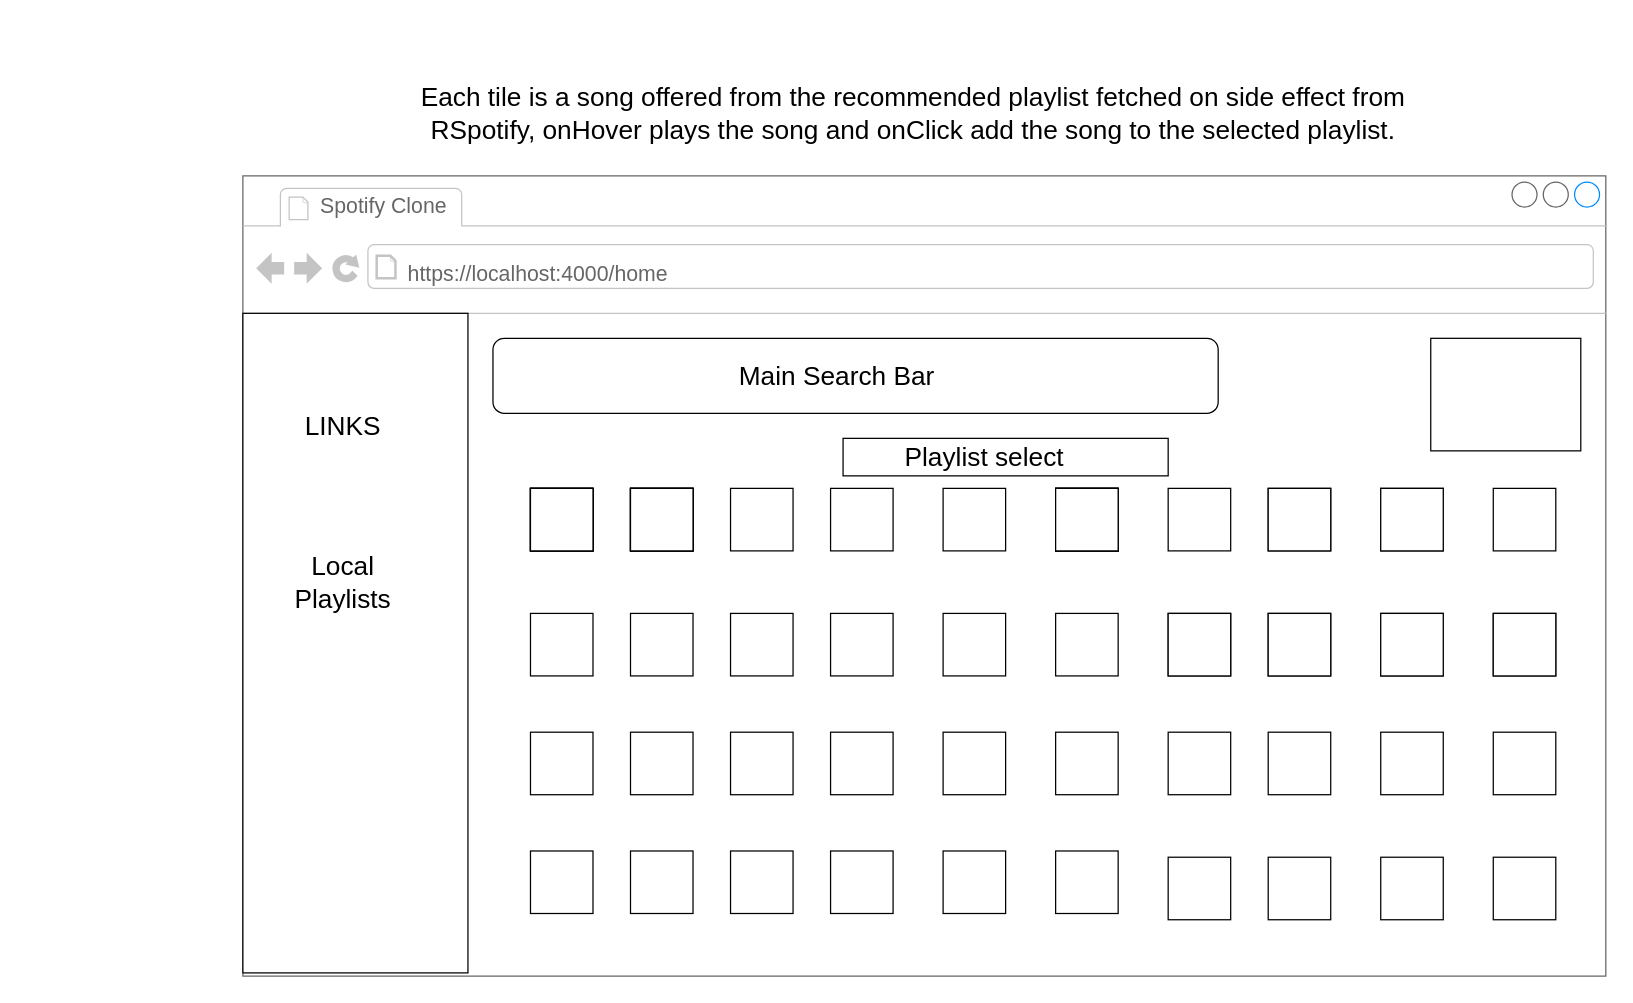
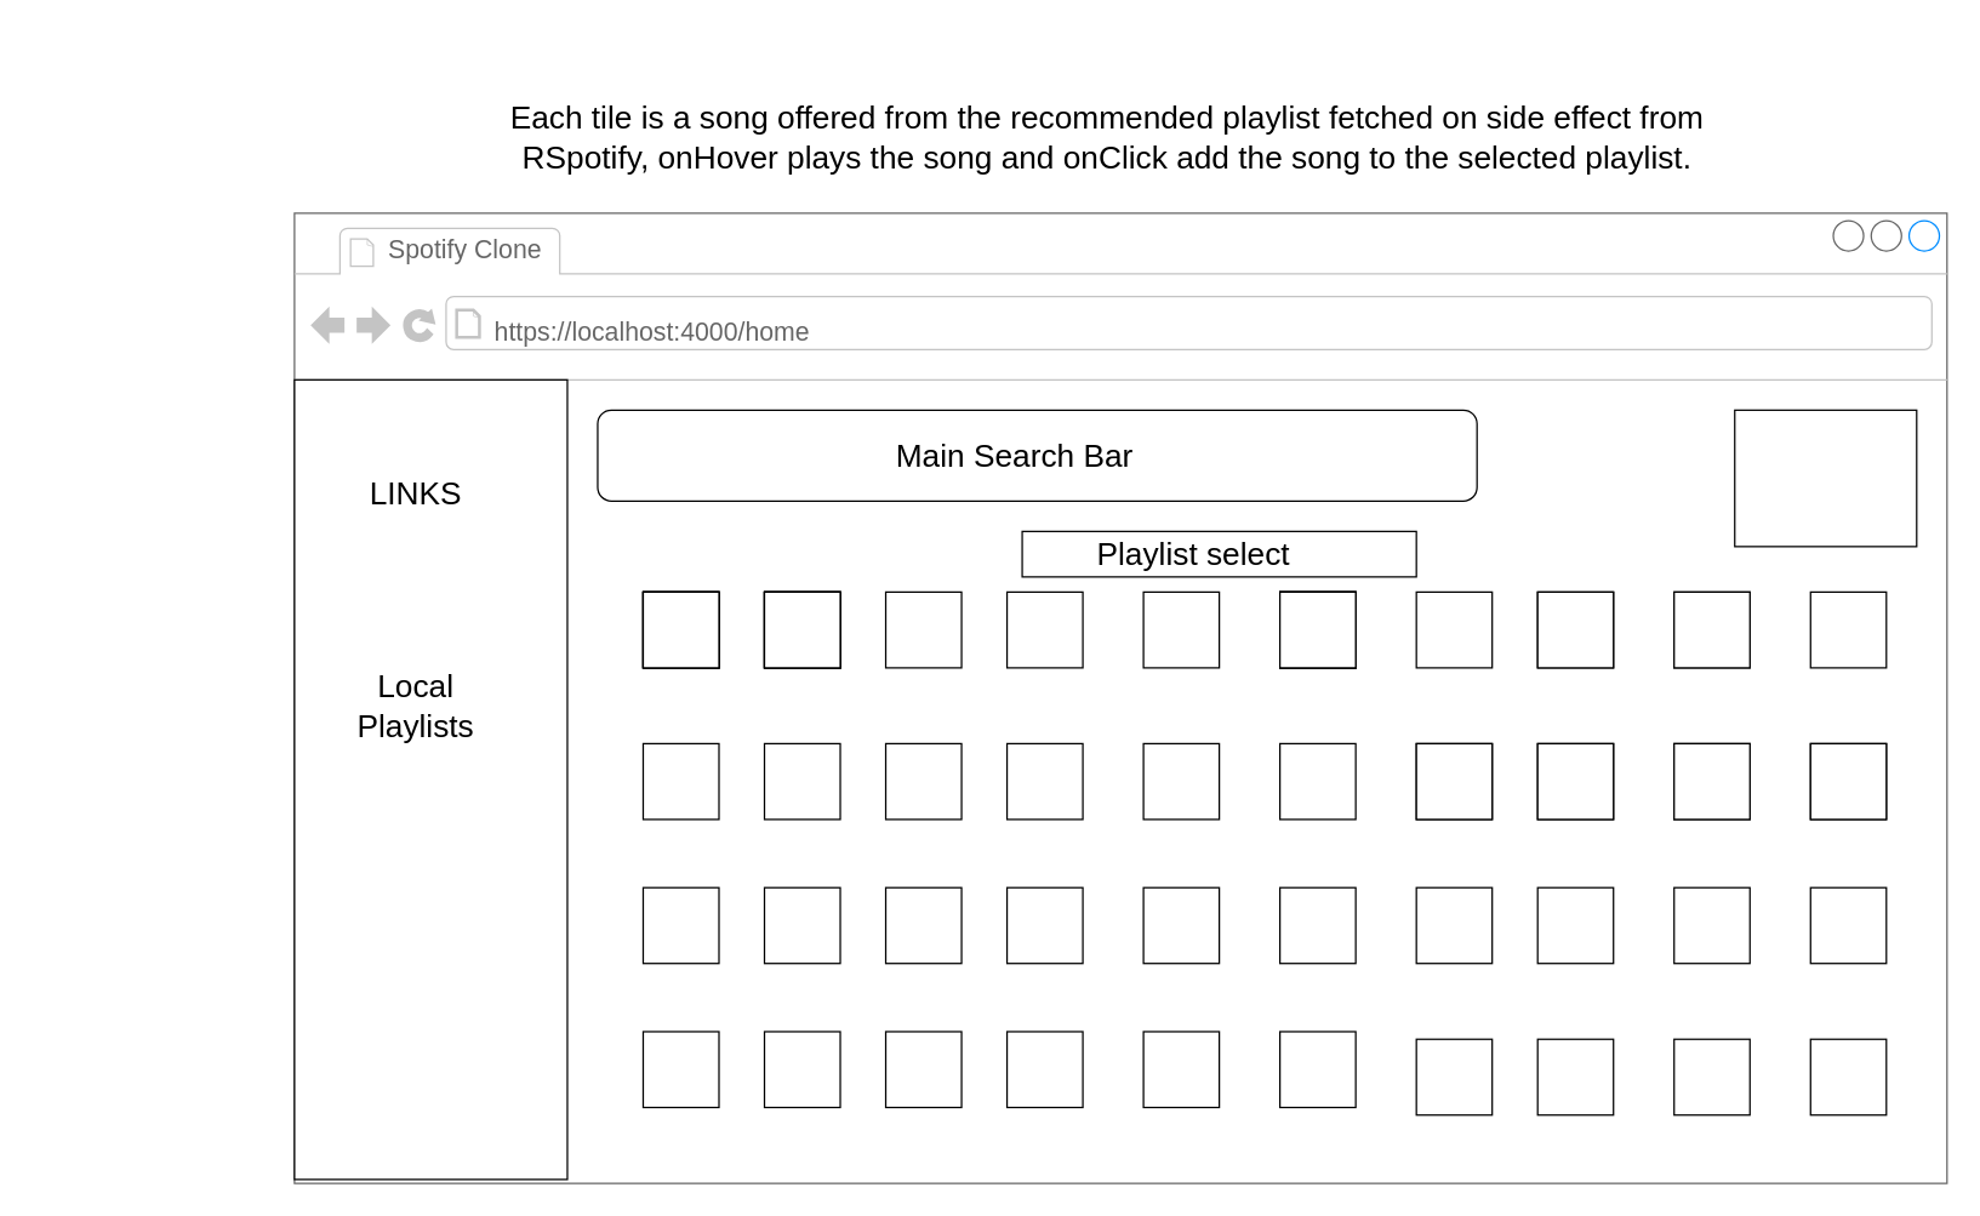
  <mxCell id="0" />
  <mxCell id="1" parent="0" />
  <mxCell id="2" value="" style="strokeWidth=1;shadow=0;dashed=0;align=center;html=1;shape=mxgraph.mockup.containers.browserWindow;rSize=0;strokeColor=#666666;strokeColor2=#008cff;strokeColor3=#c4c4c4;mainText=,;recursiveResize=0;" parent="1" vertex="1"><mxGeometry x="193.75" y="140" width="1090" height="640" as="geometry" /></mxCell>
  <mxCell id="3" value="Spotify Clone" style="strokeWidth=1;shadow=0;dashed=0;align=center;html=1;shape=mxgraph.mockup.containers.anchor;fontSize=17;fontColor=#666666;align=left;" parent="2" vertex="1"><mxGeometry x="60" y="12" width="110" height="26" as="geometry" /></mxCell>
  <mxCell id="4" value="https://localhost:4000/home" style="strokeWidth=1;shadow=0;dashed=0;align=center;html=1;shape=mxgraph.mockup.containers.anchor;rSize=0;fontSize=17;fontColor=#666666;align=left;" parent="2" vertex="1"><mxGeometry x="130" y="60" width="395" height="40" as="geometry" /></mxCell>
  <mxCell id="5" value="" style="rounded=0;whiteSpace=wrap;html=1;rotation=90;" parent="2" vertex="1"><mxGeometry x="-173.75" y="283.75" width="527.5" height="180" as="geometry" /></mxCell>
- <mxCell id="6" value="&lt;font style=&quot;font-size: 21px;&quot;&gt;LINKS&lt;/font&gt;" style="text;html=1;strokeColor=none;fillColor=none;align=center;verticalAlign=middle;whiteSpace=wrap;rounded=0;" parent="2" vertex="1"><mxGeometry x="20" y="145" width="120" height="110" as="geometry" /></mxCell>
+ <mxCell id="6" value="&lt;font style=&quot;font-size: 21px;&quot;&gt;LINKS&lt;/font&gt;" style="text;html=1;strokeColor=none;fillColor=none;align=center;verticalAlign=middle;whiteSpace=wrap;rounded=0;" parent="2" vertex="1"><mxGeometry x="20" y="130" width="120" height="110" as="geometry" /></mxCell>
  <mxCell id="7" value="&lt;font style=&quot;font-size: 21px;&quot;&gt;Local&lt;br&gt;Playlists&lt;br&gt;&lt;/font&gt;" style="text;html=1;strokeColor=none;fillColor=none;align=center;verticalAlign=middle;whiteSpace=wrap;rounded=0;" parent="2" vertex="1"><mxGeometry x="20" y="270" width="120" height="110" as="geometry" /></mxCell>
  <mxCell id="8" value="" style="rounded=1;whiteSpace=wrap;html=1;fontSize=21;" parent="2" vertex="1"><mxGeometry x="200" y="130" width="580" height="60" as="geometry" /></mxCell>
  <mxCell id="9" value="Main Search Bar" style="text;html=1;strokeColor=none;fillColor=none;align=center;verticalAlign=middle;whiteSpace=wrap;rounded=0;fontSize=21;" parent="2" vertex="1"><mxGeometry x="210" y="145" width="530" height="30" as="geometry" /></mxCell>
  <mxCell id="10" value="" style="rounded=0;whiteSpace=wrap;html=1;fontSize=21;" parent="2" vertex="1"><mxGeometry x="950" y="130" width="120" height="90" as="geometry" /></mxCell>
  <mxCell id="11" value="" style="whiteSpace=wrap;html=1;aspect=fixed;fontSize=21;" parent="2" vertex="1"><mxGeometry x="230" y="250" width="50" height="50" as="geometry" /></mxCell>
  <mxCell id="12" value="" style="whiteSpace=wrap;html=1;aspect=fixed;fontSize=21;" parent="2" vertex="1"><mxGeometry x="310" y="250" width="50" height="50" as="geometry" /></mxCell>
  <mxCell id="13" value="" style="whiteSpace=wrap;html=1;aspect=fixed;fontSize=21;" parent="2" vertex="1"><mxGeometry x="390" y="250" width="50" height="50" as="geometry" /></mxCell>
  <mxCell id="14" value="" style="whiteSpace=wrap;html=1;aspect=fixed;fontSize=21;" parent="2" vertex="1"><mxGeometry x="470" y="250" width="50" height="50" as="geometry" /></mxCell>
  <mxCell id="15" value="" style="whiteSpace=wrap;html=1;aspect=fixed;fontSize=21;" parent="2" vertex="1"><mxGeometry x="560" y="250" width="50" height="50" as="geometry" /></mxCell>
  <mxCell id="16" value="" style="whiteSpace=wrap;html=1;aspect=fixed;fontSize=21;" parent="2" vertex="1"><mxGeometry x="650" y="250" width="50" height="50" as="geometry" /></mxCell>
  <mxCell id="17" value="" style="whiteSpace=wrap;html=1;aspect=fixed;fontSize=21;" parent="2" vertex="1"><mxGeometry x="650" y="250" width="50" height="50" as="geometry" /></mxCell>
  <mxCell id="18" value="" style="whiteSpace=wrap;html=1;aspect=fixed;fontSize=21;" parent="2" vertex="1"><mxGeometry x="230" y="250" width="50" height="50" as="geometry" /></mxCell>
  <mxCell id="19" value="" style="whiteSpace=wrap;html=1;aspect=fixed;fontSize=21;" parent="2" vertex="1"><mxGeometry x="310" y="250" width="50" height="50" as="geometry" /></mxCell>
  <mxCell id="20" value="" style="whiteSpace=wrap;html=1;aspect=fixed;fontSize=21;" parent="2" vertex="1"><mxGeometry x="650" y="250" width="50" height="50" as="geometry" /></mxCell>
  <mxCell id="21" value="" style="whiteSpace=wrap;html=1;aspect=fixed;fontSize=21;" parent="2" vertex="1"><mxGeometry x="230" y="250" width="50" height="50" as="geometry" /></mxCell>
  <mxCell id="22" value="" style="whiteSpace=wrap;html=1;aspect=fixed;fontSize=21;" parent="2" vertex="1"><mxGeometry x="310" y="250" width="50" height="50" as="geometry" /></mxCell>
  <mxCell id="23" value="" style="whiteSpace=wrap;html=1;aspect=fixed;fontSize=21;" parent="2" vertex="1"><mxGeometry x="650" y="250" width="50" height="50" as="geometry" /></mxCell>
  <mxCell id="24" value="" style="whiteSpace=wrap;html=1;aspect=fixed;fontSize=21;" parent="2" vertex="1"><mxGeometry x="230" y="250" width="50" height="50" as="geometry" /></mxCell>
  <mxCell id="25" value="" style="whiteSpace=wrap;html=1;aspect=fixed;fontSize=21;" parent="2" vertex="1"><mxGeometry x="310" y="250" width="50" height="50" as="geometry" /></mxCell>
  <mxCell id="26" value="" style="whiteSpace=wrap;html=1;aspect=fixed;fontSize=21;" parent="2" vertex="1"><mxGeometry x="650" y="250" width="50" height="50" as="geometry" /></mxCell>
  <mxCell id="27" value="" style="whiteSpace=wrap;html=1;aspect=fixed;fontSize=21;" parent="2" vertex="1"><mxGeometry x="230" y="250" width="50" height="50" as="geometry" /></mxCell>
  <mxCell id="28" value="" style="whiteSpace=wrap;html=1;aspect=fixed;fontSize=21;" parent="2" vertex="1"><mxGeometry x="310" y="250" width="50" height="50" as="geometry" /></mxCell>
  <mxCell id="29" value="" style="whiteSpace=wrap;html=1;aspect=fixed;fontSize=21;" parent="2" vertex="1"><mxGeometry x="390" y="350" width="50" height="50" as="geometry" /></mxCell>
  <mxCell id="30" value="" style="whiteSpace=wrap;html=1;aspect=fixed;fontSize=21;" parent="2" vertex="1"><mxGeometry x="470" y="350" width="50" height="50" as="geometry" /></mxCell>
  <mxCell id="31" value="" style="whiteSpace=wrap;html=1;aspect=fixed;fontSize=21;" parent="2" vertex="1"><mxGeometry x="560" y="350" width="50" height="50" as="geometry" /></mxCell>
  <mxCell id="32" value="" style="whiteSpace=wrap;html=1;aspect=fixed;fontSize=21;" parent="2" vertex="1"><mxGeometry x="650" y="350" width="50" height="50" as="geometry" /></mxCell>
  <mxCell id="33" value="" style="whiteSpace=wrap;html=1;aspect=fixed;fontSize=21;" parent="2" vertex="1"><mxGeometry x="230" y="350" width="50" height="50" as="geometry" /></mxCell>
  <mxCell id="34" value="" style="whiteSpace=wrap;html=1;aspect=fixed;fontSize=21;" parent="2" vertex="1"><mxGeometry x="310" y="350" width="50" height="50" as="geometry" /></mxCell>
  <mxCell id="35" value="" style="whiteSpace=wrap;html=1;aspect=fixed;fontSize=21;" parent="2" vertex="1"><mxGeometry x="390" y="445" width="50" height="50" as="geometry" /></mxCell>
  <mxCell id="36" value="" style="whiteSpace=wrap;html=1;aspect=fixed;fontSize=21;" parent="2" vertex="1"><mxGeometry x="470" y="445" width="50" height="50" as="geometry" /></mxCell>
  <mxCell id="37" value="" style="whiteSpace=wrap;html=1;aspect=fixed;fontSize=21;" parent="2" vertex="1"><mxGeometry x="560" y="445" width="50" height="50" as="geometry" /></mxCell>
  <mxCell id="38" value="" style="whiteSpace=wrap;html=1;aspect=fixed;fontSize=21;" parent="2" vertex="1"><mxGeometry x="650" y="445" width="50" height="50" as="geometry" /></mxCell>
  <mxCell id="39" value="" style="whiteSpace=wrap;html=1;aspect=fixed;fontSize=21;" parent="2" vertex="1"><mxGeometry x="230" y="445" width="50" height="50" as="geometry" /></mxCell>
  <mxCell id="40" value="" style="whiteSpace=wrap;html=1;aspect=fixed;fontSize=21;" parent="2" vertex="1"><mxGeometry x="310" y="445" width="50" height="50" as="geometry" /></mxCell>
  <mxCell id="41" value="" style="whiteSpace=wrap;html=1;aspect=fixed;fontSize=21;" parent="2" vertex="1"><mxGeometry x="390" y="540" width="50" height="50" as="geometry" /></mxCell>
  <mxCell id="42" value="" style="whiteSpace=wrap;html=1;aspect=fixed;fontSize=21;" parent="2" vertex="1"><mxGeometry x="470" y="540" width="50" height="50" as="geometry" /></mxCell>
  <mxCell id="43" value="" style="whiteSpace=wrap;html=1;aspect=fixed;fontSize=21;" parent="2" vertex="1"><mxGeometry x="560" y="540" width="50" height="50" as="geometry" /></mxCell>
  <mxCell id="44" value="" style="whiteSpace=wrap;html=1;aspect=fixed;fontSize=21;" parent="2" vertex="1"><mxGeometry x="650" y="540" width="50" height="50" as="geometry" /></mxCell>
  <mxCell id="45" value="" style="whiteSpace=wrap;html=1;aspect=fixed;fontSize=21;" parent="2" vertex="1"><mxGeometry x="230" y="540" width="50" height="50" as="geometry" /></mxCell>
  <mxCell id="46" value="" style="whiteSpace=wrap;html=1;aspect=fixed;fontSize=21;" parent="2" vertex="1"><mxGeometry x="310" y="540" width="50" height="50" as="geometry" /></mxCell>
  <mxCell id="47" value="" style="whiteSpace=wrap;html=1;aspect=fixed;fontSize=21;" parent="2" vertex="1"><mxGeometry x="740" y="250" width="50" height="50" as="geometry" /></mxCell>
  <mxCell id="48" value="" style="whiteSpace=wrap;html=1;aspect=fixed;fontSize=21;" parent="2" vertex="1"><mxGeometry x="820" y="250" width="50" height="50" as="geometry" /></mxCell>
  <mxCell id="49" value="" style="whiteSpace=wrap;html=1;aspect=fixed;fontSize=21;" parent="2" vertex="1"><mxGeometry x="910" y="250" width="50" height="50" as="geometry" /></mxCell>
  <mxCell id="50" value="" style="whiteSpace=wrap;html=1;aspect=fixed;fontSize=21;" parent="2" vertex="1"><mxGeometry x="1000" y="250" width="50" height="50" as="geometry" /></mxCell>
  <mxCell id="51" value="" style="whiteSpace=wrap;html=1;aspect=fixed;fontSize=21;" parent="2" vertex="1"><mxGeometry x="740" y="350" width="50" height="50" as="geometry" /></mxCell>
  <mxCell id="52" value="" style="whiteSpace=wrap;html=1;aspect=fixed;fontSize=21;" parent="2" vertex="1"><mxGeometry x="820" y="350" width="50" height="50" as="geometry" /></mxCell>
  <mxCell id="53" value="" style="whiteSpace=wrap;html=1;aspect=fixed;fontSize=21;" parent="2" vertex="1"><mxGeometry x="910" y="350" width="50" height="50" as="geometry" /></mxCell>
  <mxCell id="54" value="" style="whiteSpace=wrap;html=1;aspect=fixed;fontSize=21;" parent="2" vertex="1"><mxGeometry x="1000" y="350" width="50" height="50" as="geometry" /></mxCell>
  <mxCell id="55" value="" style="whiteSpace=wrap;html=1;aspect=fixed;fontSize=21;" parent="2" vertex="1"><mxGeometry x="740" y="350" width="50" height="50" as="geometry" /></mxCell>
  <mxCell id="56" value="" style="whiteSpace=wrap;html=1;aspect=fixed;fontSize=21;" parent="2" vertex="1"><mxGeometry x="820" y="350" width="50" height="50" as="geometry" /></mxCell>
  <mxCell id="57" value="" style="whiteSpace=wrap;html=1;aspect=fixed;fontSize=21;" parent="2" vertex="1"><mxGeometry x="910" y="350" width="50" height="50" as="geometry" /></mxCell>
  <mxCell id="58" value="" style="whiteSpace=wrap;html=1;aspect=fixed;fontSize=21;" parent="2" vertex="1"><mxGeometry x="1000" y="350" width="50" height="50" as="geometry" /></mxCell>
  <mxCell id="59" value="" style="whiteSpace=wrap;html=1;aspect=fixed;fontSize=21;" parent="2" vertex="1"><mxGeometry x="910" y="250" width="50" height="50" as="geometry" /></mxCell>
  <mxCell id="60" value="" style="whiteSpace=wrap;html=1;aspect=fixed;fontSize=21;" parent="2" vertex="1"><mxGeometry x="820" y="250" width="50" height="50" as="geometry" /></mxCell>
  <mxCell id="61" value="" style="whiteSpace=wrap;html=1;aspect=fixed;fontSize=21;" parent="2" vertex="1"><mxGeometry x="740" y="445" width="50" height="50" as="geometry" /></mxCell>
  <mxCell id="62" value="" style="whiteSpace=wrap;html=1;aspect=fixed;fontSize=21;" parent="2" vertex="1"><mxGeometry x="1000" y="445" width="50" height="50" as="geometry" /></mxCell>
  <mxCell id="63" value="" style="whiteSpace=wrap;html=1;aspect=fixed;fontSize=21;" parent="2" vertex="1"><mxGeometry x="740" y="545" width="50" height="50" as="geometry" /></mxCell>
  <mxCell id="64" value="" style="whiteSpace=wrap;html=1;aspect=fixed;fontSize=21;" parent="2" vertex="1"><mxGeometry x="820" y="545" width="50" height="50" as="geometry" /></mxCell>
  <mxCell id="65" value="" style="whiteSpace=wrap;html=1;aspect=fixed;fontSize=21;" parent="2" vertex="1"><mxGeometry x="910" y="545" width="50" height="50" as="geometry" /></mxCell>
  <mxCell id="66" value="" style="whiteSpace=wrap;html=1;aspect=fixed;fontSize=21;" parent="2" vertex="1"><mxGeometry x="1000" y="545" width="50" height="50" as="geometry" /></mxCell>
  <mxCell id="67" value="" style="whiteSpace=wrap;html=1;aspect=fixed;fontSize=21;" parent="2" vertex="1"><mxGeometry x="910" y="445" width="50" height="50" as="geometry" /></mxCell>
  <mxCell id="68" value="" style="whiteSpace=wrap;html=1;aspect=fixed;fontSize=21;" parent="2" vertex="1"><mxGeometry x="820" y="445" width="50" height="50" as="geometry" /></mxCell>
  <mxCell id="69" value="" style="rounded=0;whiteSpace=wrap;html=1;fontSize=21;" parent="2" vertex="1"><mxGeometry x="480" y="210" width="260" height="30" as="geometry" /></mxCell>
  <mxCell id="70" value="Playlist select" style="text;html=1;strokeColor=none;fillColor=none;align=center;verticalAlign=middle;whiteSpace=wrap;rounded=0;fontSize=21;" parent="2" vertex="1"><mxGeometry x="496.25" y="210" width="193.75" height="30" as="geometry" /></mxCell>
  <mxCell id="71" value="Each tile is a song offered from the recommended playlist fetched on side effect from RSpotify, onHover plays the song and onClick add the song to the selected playlist." style="text;html=1;strokeColor=none;fillColor=none;align=center;verticalAlign=middle;whiteSpace=wrap;rounded=0;fontSize=21;" parent="1" vertex="1"><mxGeometry x="300" y="20" width="860" height="140" as="geometry" /></mxCell>
